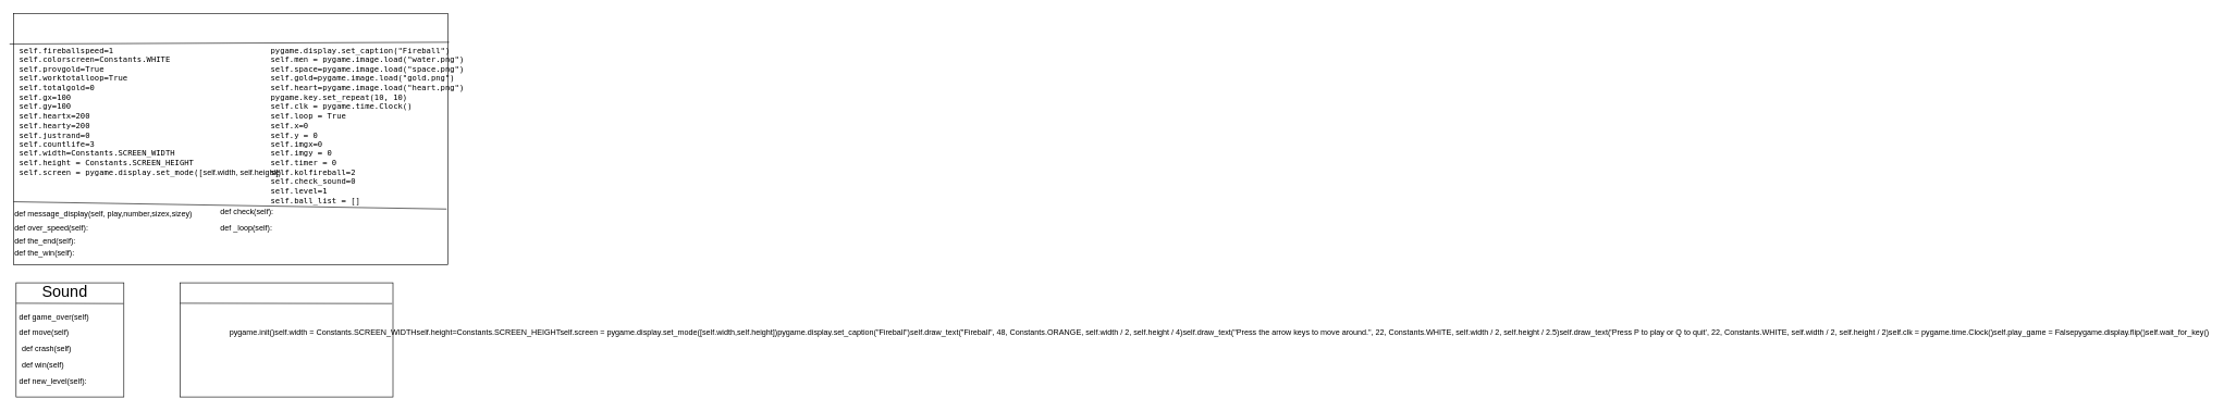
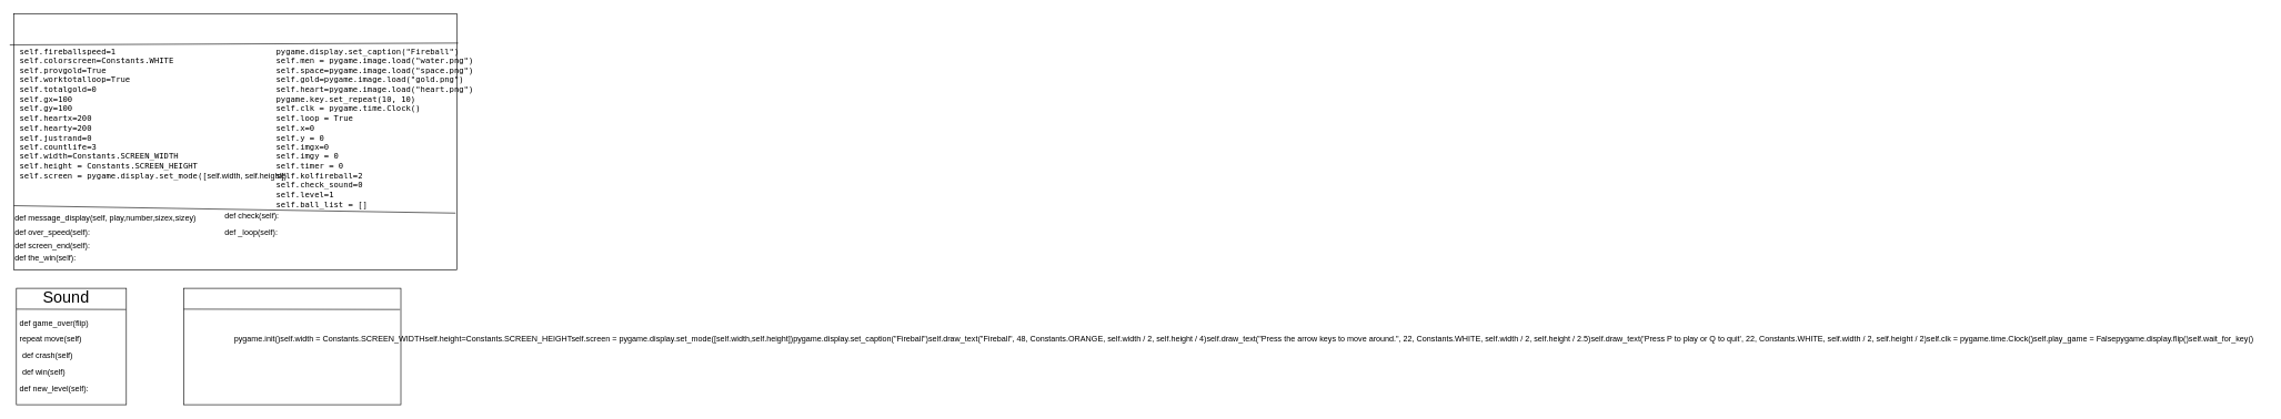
  <mxCell id="0" />
  <mxCell id="1" parent="0" />
  <mxCell id="2" value="" style="rounded=0;whiteSpace=wrap;html=1;" parent="1" vertex="1"><mxGeometry x="20" y="20" width="665" height="385" as="geometry" /></mxCell>
  <mxCell id="3" value="" style="endArrow=none;html=1;exitX=1.003;exitY=0.115;exitDx=0;exitDy=0;exitPerimeter=0;entryX=-0.009;entryY=0.122;entryDx=0;entryDy=0;entryPerimeter=0;" parent="1" source="2" target="2" edge="1"><mxGeometry width="50" height="50" relative="1" as="geometry"><mxPoint x="462" y="94" as="sourcePoint" /><mxPoint x="141" y="92" as="targetPoint" /><Array as="points" /></mxGeometry></mxCell>
  <mxCell id="4" value="&lt;pre&gt;&lt;span&gt;self&lt;/span&gt;.fireballspeed=&lt;span&gt;1&lt;br&gt;&lt;/span&gt;&lt;span&gt;self&lt;/span&gt;.colorscreen=Constants.WHITE&lt;br&gt;&lt;span&gt;self&lt;/span&gt;.provgold=&lt;span&gt;True&lt;br&gt;&lt;/span&gt;&lt;span&gt;self&lt;/span&gt;.worktotalloop=&lt;span&gt;True&lt;br&gt;&lt;/span&gt;&lt;span&gt;self&lt;/span&gt;.totalgold=&lt;span&gt;0&lt;br&gt;&lt;/span&gt;&lt;span&gt;self&lt;/span&gt;.gx=&lt;span&gt;100&lt;br&gt;&lt;/span&gt;&lt;span&gt;self&lt;/span&gt;.gy=&lt;span&gt;100&lt;br&gt;&lt;/span&gt;&lt;span&gt;self&lt;/span&gt;.heartx=&lt;span&gt;200&lt;br&gt;&lt;/span&gt;&lt;span&gt;self&lt;/span&gt;.hearty=&lt;span&gt;200&lt;br&gt;&lt;/span&gt;&lt;span&gt;self&lt;/span&gt;.justrand=&lt;span&gt;0&lt;br&gt;&lt;/span&gt;&lt;span&gt;self&lt;/span&gt;.countlife=&lt;span&gt;3&lt;br&gt;&lt;/span&gt;&lt;span&gt;self&lt;/span&gt;.width=Constants.SCREEN_WIDTH&lt;br&gt;&lt;span&gt;self&lt;/span&gt;.height = Constants.SCREEN_HEIGHT&lt;br&gt;&lt;span&gt;self&lt;/span&gt;.screen = pygame.display.set_mode([&lt;span style=&quot;font-family: &amp;#34;helvetica&amp;#34; ; white-space: nowrap&quot;&gt;self&lt;/span&gt;&lt;span style=&quot;font-family: &amp;#34;helvetica&amp;#34; ; white-space: nowrap&quot;&gt;.width&lt;/span&gt;&lt;span style=&quot;font-family: &amp;#34;helvetica&amp;#34; ; white-space: nowrap&quot;&gt;, &lt;/span&gt;&lt;span style=&quot;font-family: &amp;#34;helvetica&amp;#34; ; white-space: nowrap&quot;&gt;self&lt;/span&gt;&lt;span style=&quot;font-family: &amp;#34;helvetica&amp;#34; ; white-space: nowrap&quot;&gt;.height])&lt;/span&gt;&lt;/pre&gt;" style="text;html=1;resizable=0;points=[];autosize=1;align=left;verticalAlign=top;spacingTop=-4;" parent="1" vertex="1"><mxGeometry x="27" y="55" width="385" height="224" as="geometry" /></mxCell>
  <mxCell id="5" value="&lt;pre&gt;pygame.display.set_caption(&quot;Fireball&quot;)&lt;br&gt;self.men = pygame.image.load(&quot;water.png&quot;)&lt;br&gt;self.space=pygame.image.load(&quot;space.png&quot;)&lt;br&gt;self.gold=pygame.image.load(&quot;gold.png&quot;)&lt;br&gt;self.heart=pygame.image.load(&quot;heart.png&quot;)&lt;br&gt;pygame.key.set_repeat(10, 10)&lt;br&gt;self.clk = pygame.time.Clock()&lt;br&gt;self.loop = True&lt;br&gt;self.x=0&lt;br&gt;self.y = 0&lt;br&gt;self.imgx=0&lt;br&gt;self.imgy = 0&lt;br&gt;self.timer = 0&lt;br&gt;self.kolfireball=2&lt;br&gt;self.check_sound=0&lt;br&gt;self.level=1&lt;br&gt;self.ball_list = []&lt;/pre&gt;" style="text;html=1;resizable=0;points=[];autosize=1;align=left;verticalAlign=top;spacingTop=-4;" parent="1" vertex="1"><mxGeometry x="412" y="55" width="280" height="266" as="geometry" /></mxCell>
  <mxCell id="6" value="" style="rounded=0;whiteSpace=wrap;html=1;" parent="1" vertex="1"><mxGeometry x="24" y="433" width="165" height="175" as="geometry" /></mxCell>
  <mxCell id="7" value="" style="endArrow=none;html=1;exitX=0;exitY=0.75;exitDx=0;exitDy=0;entryX=0.968;entryY=0.996;entryDx=0;entryDy=0;entryPerimeter=0;" parent="1" source="2" target="5" edge="1"><mxGeometry width="50" height="50" relative="1" as="geometry"><mxPoint x="55" y="357" as="sourcePoint" /><mxPoint x="105" y="307" as="targetPoint" /></mxGeometry></mxCell>
  <mxCell id="8" value="def message_display(self, play,number,sizex,sizey)" style="text;html=1;" parent="1" vertex="1"><mxGeometry x="20" y="314" width="287" height="35" as="geometry" /></mxCell>
  <mxCell id="9" value="def over_speed(self):" style="text;html=1;" parent="1" vertex="1"><mxGeometry x="20" y="335" width="126" height="35" as="geometry" /></mxCell>
- <mxCell id="10" value="def the_end(self):" style="text;html=1;" parent="1" vertex="1"><mxGeometry x="20" y="356" width="112" height="35" as="geometry" /></mxCell>
+ <mxCell id="10" value="def screen_end(self):" style="text;html=1;" parent="1" vertex="1"><mxGeometry x="20" y="356" width="112" height="35" as="geometry" /></mxCell>
  <mxCell id="11" value="def the_win(self):" style="text;html=1;" parent="1" vertex="1"><mxGeometry x="20" y="373.5" width="112" height="35" as="geometry" /></mxCell>
  <mxCell id="12" value="def check(self):" style="text;html=1;" parent="1" vertex="1"><mxGeometry x="335" y="310.5" width="84" height="35" as="geometry" /></mxCell>
  <mxCell id="13" value="def _loop(self):" style="text;html=1;" parent="1" vertex="1"><mxGeometry x="335" y="335" width="98" height="35" as="geometry" /></mxCell>
  <mxCell id="14" value="" style="endArrow=none;html=1;exitX=0;exitY=0.179;exitDx=0;exitDy=0;exitPerimeter=0;entryX=0.996;entryY=0.182;entryDx=0;entryDy=0;entryPerimeter=0;" parent="1" source="6" target="6" edge="1"><mxGeometry width="50" height="50" relative="1" as="geometry"><mxPoint x="97" y="532" as="sourcePoint" /><mxPoint x="147" y="482" as="targetPoint" /></mxGeometry></mxCell>
  <mxCell id="15" value="&lt;font style=&quot;font-size: 24px&quot;&gt;Sound&lt;/font&gt;" style="text;html=1;" parent="1" vertex="1"><mxGeometry x="62" y="426" width="56" height="35" as="geometry" /></mxCell>
- <mxCell id="16" value="def game_over(self)" style="text;html=1;" parent="1" vertex="1"><mxGeometry x="27" y="471.5" width="126" height="35" as="geometry" /></mxCell>
- <mxCell id="17" value="def move(self)" style="text;html=1;" parent="1" vertex="1"><mxGeometry x="27" y="496" width="98" height="35" as="geometry" /></mxCell>
+ <mxCell id="16" value="def game_over(flip)" style="text;html=1;" parent="1" vertex="1"><mxGeometry x="27" y="471.5" width="126" height="35" as="geometry" /></mxCell>
+ <mxCell id="17" value="repeat move(self)" style="text;html=1;" parent="1" vertex="1"><mxGeometry x="27" y="496" width="98" height="35" as="geometry" /></mxCell>
  <mxCell id="18" value="def crash(self)" style="text;html=1;" parent="1" vertex="1"><mxGeometry x="30.5" y="520.5" width="91" height="35" as="geometry" /></mxCell>
  <mxCell id="19" value="def win(self)" style="text;html=1;" parent="1" vertex="1"><mxGeometry x="30.5" y="545" width="84" height="35" as="geometry" /></mxCell>
  <mxCell id="20" value="def new_level(self):" style="text;html=1;" parent="1" vertex="1"><mxGeometry x="27" y="569.5" width="119" height="35" as="geometry" /></mxCell>
  <mxCell id="21" value="" style="rounded=0;whiteSpace=wrap;html=1;" parent="1" vertex="1"><mxGeometry x="275" y="433" width="326" height="175" as="geometry" /></mxCell>
  <mxCell id="22" value="" style="endArrow=none;html=1;exitX=0;exitY=0.179;exitDx=0;exitDy=0;exitPerimeter=0;entryX=0.996;entryY=0.182;entryDx=0;entryDy=0;entryPerimeter=0;" parent="1" source="21" target="21" edge="1"><mxGeometry width="50" height="50" relative="1" as="geometry"><mxPoint x="348" y="532" as="sourcePoint" /><mxPoint x="398" y="482" as="targetPoint" /></mxGeometry></mxCell>
  <mxCell id="23" value="pygame.init()self.width = Constants.SCREEN_WIDTHself.height=Constants.SCREEN_HEIGHTself.screen = pygame.display.set_mode([self.width,self.height])pygame.display.set_caption(&quot;Fireball&quot;)self.draw_text(&quot;Fireball&quot;, 48, Constants.ORANGE, self.width / 2, self.height / 4)self.draw_text(&quot;Press the arrow keys to move around.&quot;, 22, Constants.WHITE,               self.width / 2, self.height / 2.5)self.draw_text('Press P to play or Q to quit', 22, Constants.WHITE,               self.width / 2, self.height / 2)self.clk = pygame.time.Clock()self.play_game = Falsepygame.display.flip()self.wait_for_key()" style="text;html=1;" vertex="1" parent="1"><mxGeometry x="349" y="496" width="3052" height="35" as="geometry" /></mxCell>
